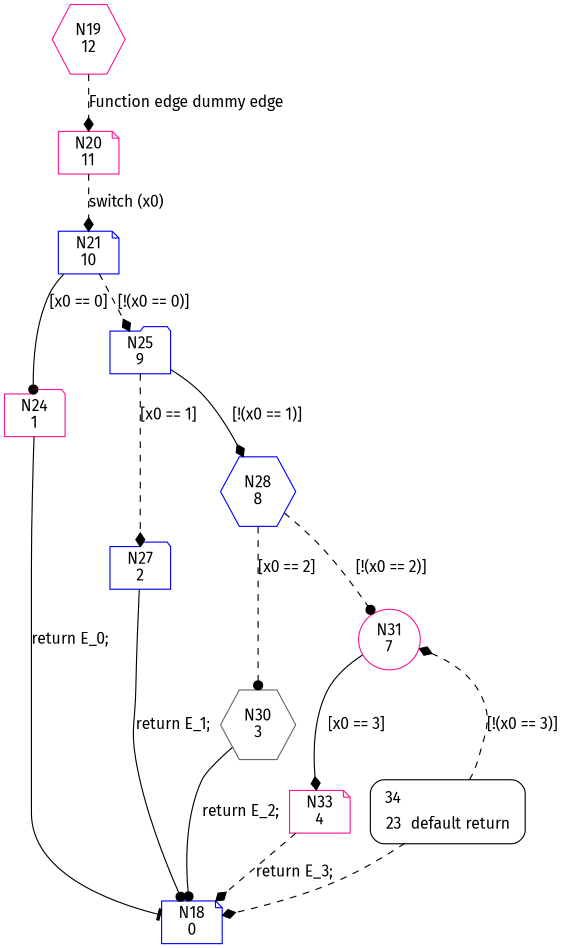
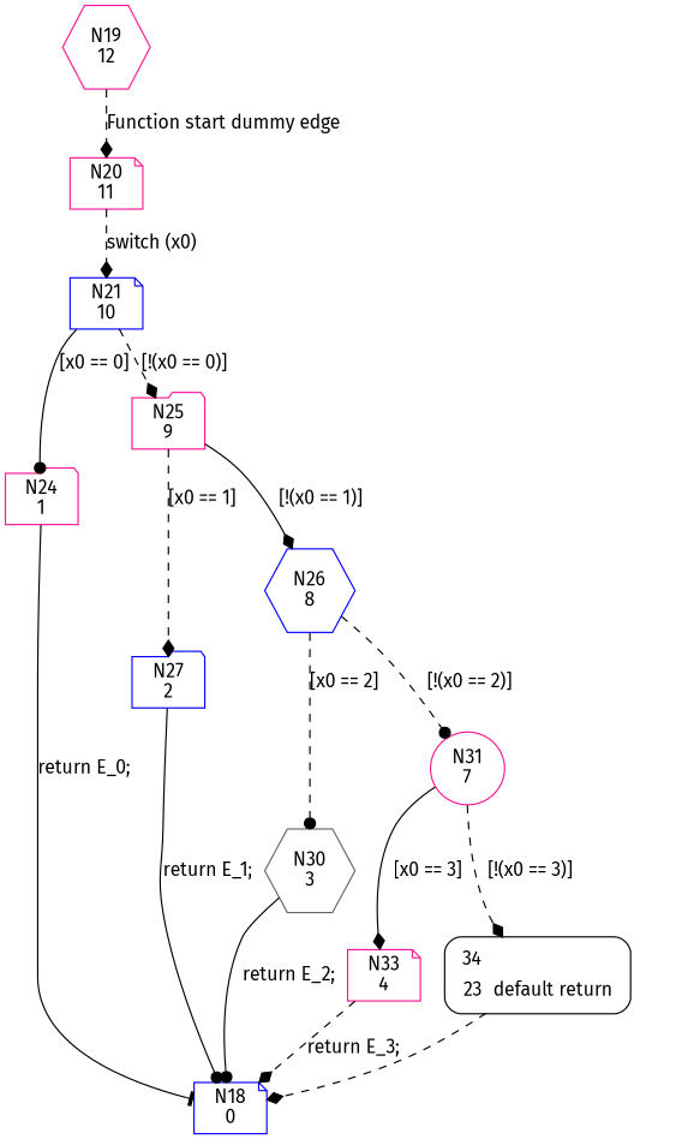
  digraph {
    fontname="Fira Sans"
    node [color=deeppink fontname="Fira Sans" shape=note]
    edge [arrowhead=diamond fontname="Fira Sans" style=dashed]
    n1 [label="N19\n12" shape=hexagon]
    n2 [label="N20\n11"]
    n3 [color=blue label="N21\n10"]
    n4 [label="N24\n1" shape=folder]
-   n5 [color=blue label="N25\n9" shape=folder]
+   n5 [label="N25\n9" shape=folder]
    n6 [color=blue label="N18\n0"]
    n7 [color=blue label="N27\n2" shape=folder]
-   n8 [color=blue label="N28\n8" shape=hexagon]
+   n8 [color=blue label="N26\n8" shape=hexagon]
    n9 [color=gray40 label="N30\n3" shape=hexagon]
    n10 [label="N31\n7" shape=ellipse]
    n11 [label="N33\n4"]
    n12 [fillcolor=white label=<<table border="0" cellborder="0" cellpadding="3" bgcolor="white"><tr><td align="right">34</td><td align="left"></td></tr><tr><td align="right">23</td><td align="left">default return</td></tr></table>> penwidth=1 shape=Mrecord style="filled,bold" color=""]
-   n1 -> n2 [label="Function edge dummy edge"]
+   n1 -> n2 [label="Function start dummy edge"]
    n2 -> n3 [label="switch (x0)"]
    n3 -> n4 [arrowhead=dot label="[x0 == 0]" style=solid]
    n3 -> n5 [label="[!(x0 == 0)]"]
    n4 -> n6 [arrowhead=tee label="return E_0;" style=solid]
    n5 -> n7 [label="[x0 == 1]"]
    n5 -> n8 [label="[!(x0 == 1)]" style=solid]
    n7 -> n6 [arrowhead=dot label="return E_1;" style=solid]
    n8 -> n9 [arrowhead=dot label="[x0 == 2]"]
    n8 -> n10 [arrowhead=dot label="[!(x0 == 2)]"]
    n9 -> n6 [arrowhead=dot label="return E_2;" style=solid]
    n10 -> n11 [label="[x0 == 3]" style=solid]
-   n12 -> n10 [label="[!(x0 == 3)]"]
+   n10 -> n12 [label="[!(x0 == 3)]"]
    n11 -> n6 [label="return E_3;"]
    n12 -> n6
  }
